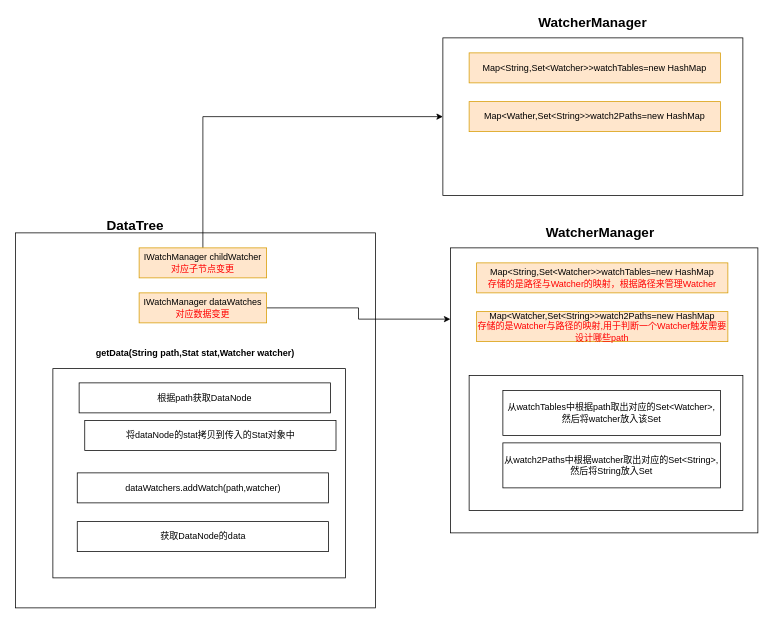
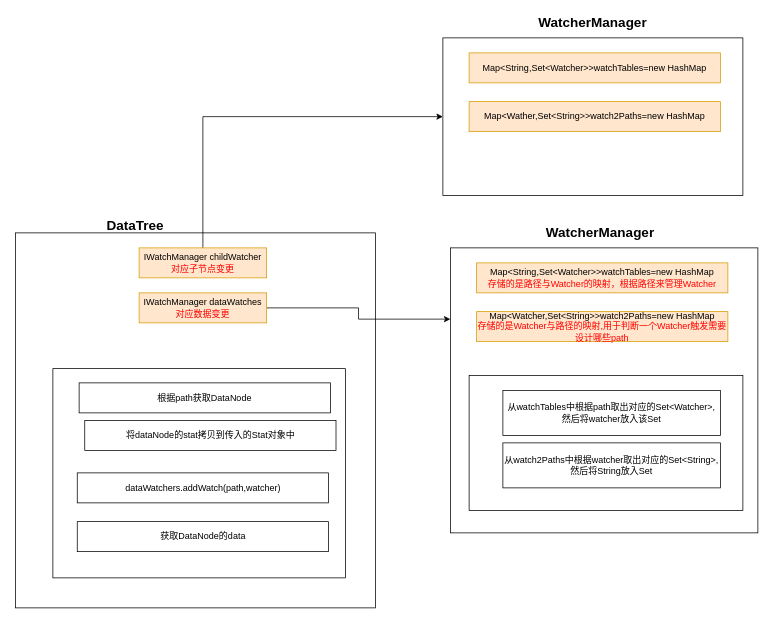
  <mxCell id="0" />
  <mxCell id="1" parent="0" />
  <mxCell id="2" value="" style="rounded=0;whiteSpace=wrap;html=1;" vertex="1" parent="1"><mxGeometry x="20" y="310" width="480" height="500" as="geometry" /></mxCell>
  <mxCell id="3" value="&lt;font style=&quot;font-size: 18px&quot;&gt;&lt;b&gt;DataTree&lt;/b&gt;&lt;/font&gt;" style="text;html=1;strokeColor=none;fillColor=none;align=center;verticalAlign=middle;whiteSpace=wrap;rounded=0;" vertex="1" parent="1"><mxGeometry x="160" y="290" width="40" height="20" as="geometry" /></mxCell>
  <mxCell id="4" style="edgeStyle=orthogonalEdgeStyle;rounded=0;orthogonalLoop=1;jettySize=auto;html=1;exitX=1;exitY=0.5;exitDx=0;exitDy=0;entryX=0;entryY=0.25;entryDx=0;entryDy=0;" edge="1" parent="1" source="5" target="8"><mxGeometry relative="1" as="geometry" /></mxCell>
  <mxCell id="5" value="IWatchManager dataWatches&lt;br&gt;&lt;font color=&quot;#ff0000&quot;&gt;对应数据变更&lt;/font&gt;" style="rounded=0;whiteSpace=wrap;html=1;fillColor=#ffe6cc;strokeColor=#d79b00;" vertex="1" parent="1"><mxGeometry x="185" y="390" width="170" height="40" as="geometry" /></mxCell>
  <mxCell id="6" style="edgeStyle=orthogonalEdgeStyle;rounded=0;orthogonalLoop=1;jettySize=auto;html=1;exitX=0.5;exitY=0;exitDx=0;exitDy=0;entryX=0;entryY=0.5;entryDx=0;entryDy=0;" edge="1" parent="1" source="7" target="17"><mxGeometry relative="1" as="geometry" /></mxCell>
  <mxCell id="7" value="IWatchManager childWatcher&lt;br&gt;&lt;font color=&quot;#ff0000&quot;&gt;对应子节点变更&lt;/font&gt;" style="rounded=0;whiteSpace=wrap;html=1;fillColor=#ffe6cc;strokeColor=#d79b00;" vertex="1" parent="1"><mxGeometry x="185" y="330" width="170" height="40" as="geometry" /></mxCell>
  <mxCell id="8" value="" style="rounded=0;whiteSpace=wrap;html=1;" vertex="1" parent="1"><mxGeometry x="600" y="330" width="410" height="380" as="geometry" /></mxCell>
  <mxCell id="9" value="&lt;font style=&quot;font-size: 18px&quot;&gt;&lt;b&gt;WatcherManager&lt;/b&gt;&lt;/font&gt;" style="text;html=1;strokeColor=none;fillColor=none;align=center;verticalAlign=middle;whiteSpace=wrap;rounded=0;" vertex="1" parent="1"><mxGeometry x="780" y="300" width="40" height="20" as="geometry" /></mxCell>
  <mxCell id="10" value="Map&amp;lt;String,Set&amp;lt;Watcher&amp;gt;&amp;gt;watchTables=new HashMap&lt;br&gt;&lt;font color=&quot;#ff0000&quot;&gt;存储的是路径与Watcher的映射，根据路径来管理Watcher&lt;/font&gt;" style="rounded=0;whiteSpace=wrap;html=1;fillColor=#ffe6cc;strokeColor=#d79b00;" vertex="1" parent="1"><mxGeometry x="635" y="350" width="335" height="40" as="geometry" /></mxCell>
  <mxCell id="11" value="Map&amp;lt;Watcher,Set&amp;lt;String&amp;gt;&amp;gt;watch2Paths=new HashMap&lt;br&gt;&lt;font color=&quot;#ff0000&quot;&gt;存储的是Watcher与路径的映射,用于判断一个Watcher触发需要设计哪些path&lt;/font&gt;" style="rounded=0;whiteSpace=wrap;html=1;fillColor=#ffe6cc;strokeColor=#d79b00;" vertex="1" parent="1"><mxGeometry x="635" y="415" width="335" height="40" as="geometry" /></mxCell>
- <mxCell id="12" value="&lt;b&gt;getData(String path,Stat stat,Watcher watcher)&lt;/b&gt;" style="text;html=1;strokeColor=none;fillColor=none;align=center;verticalAlign=middle;whiteSpace=wrap;rounded=0;" vertex="1" parent="1"><mxGeometry x="105" y="460" width="310" height="20" as="geometry" /></mxCell>
  <mxCell id="13" value="" style="rounded=0;whiteSpace=wrap;html=1;" vertex="1" parent="1"><mxGeometry x="70" y="491" width="390" height="279" as="geometry" /></mxCell>
  <mxCell id="14" value="根据path获取DataNode" style="rounded=0;whiteSpace=wrap;html=1;" vertex="1" parent="1"><mxGeometry x="105" y="510" width="335" height="40" as="geometry" /></mxCell>
  <mxCell id="15" value="将dataNode的stat拷贝到传入的Stat对象中" style="rounded=0;whiteSpace=wrap;html=1;" vertex="1" parent="1"><mxGeometry x="112.5" y="560" width="335" height="40" as="geometry" /></mxCell>
  <mxCell id="16" value="dataWatchers.addWatch(path,watcher)" style="rounded=0;whiteSpace=wrap;html=1;" vertex="1" parent="1"><mxGeometry x="102.5" y="630" width="335" height="40" as="geometry" /></mxCell>
  <mxCell id="17" value="" style="rounded=0;whiteSpace=wrap;html=1;" vertex="1" parent="1"><mxGeometry x="590" y="50" width="400" height="210" as="geometry" /></mxCell>
  <mxCell id="18" value="&lt;font style=&quot;font-size: 18px&quot;&gt;&lt;b&gt;WatcherManager&lt;/b&gt;&lt;/font&gt;" style="text;html=1;strokeColor=none;fillColor=none;align=center;verticalAlign=middle;whiteSpace=wrap;rounded=0;" vertex="1" parent="1"><mxGeometry x="770" y="20" width="40" height="20" as="geometry" /></mxCell>
  <mxCell id="19" value="Map&amp;lt;String,Set&amp;lt;Watcher&amp;gt;&amp;gt;watchTables=new HashMap" style="rounded=0;whiteSpace=wrap;html=1;fillColor=#ffe6cc;strokeColor=#d79b00;" vertex="1" parent="1"><mxGeometry x="625" y="70" width="335" height="40" as="geometry" /></mxCell>
  <mxCell id="20" value="Map&amp;lt;Wather,Set&amp;lt;String&amp;gt;&amp;gt;watch2Paths=new HashMap" style="rounded=0;whiteSpace=wrap;html=1;fillColor=#ffe6cc;strokeColor=#d79b00;" vertex="1" parent="1"><mxGeometry x="625" y="135" width="335" height="40" as="geometry" /></mxCell>
  <mxCell id="21" value="获取DataNode的data" style="rounded=0;whiteSpace=wrap;html=1;" vertex="1" parent="1"><mxGeometry x="102.5" y="695" width="335" height="40" as="geometry" /></mxCell>
  <mxCell id="22" value="" style="rounded=0;whiteSpace=wrap;html=1;" vertex="1" parent="1"><mxGeometry x="625" y="500" width="365" height="180" as="geometry" /></mxCell>
  <mxCell id="23" value="从watchTables中根据path取出对应的Set&amp;lt;Watcher&amp;gt;,然后将watcher放入该Set" style="rounded=0;whiteSpace=wrap;html=1;" vertex="1" parent="1"><mxGeometry x="670" y="520" width="290" height="60" as="geometry" /></mxCell>
  <mxCell id="24" value="从watch2Paths中根据watcher取出对应的Set&amp;lt;String&amp;gt;,&lt;br&gt;然后将String放入Set" style="rounded=0;whiteSpace=wrap;html=1;" vertex="1" parent="1"><mxGeometry x="670" width="290" height="60" as="geometry" y="590" /></mxCell>
